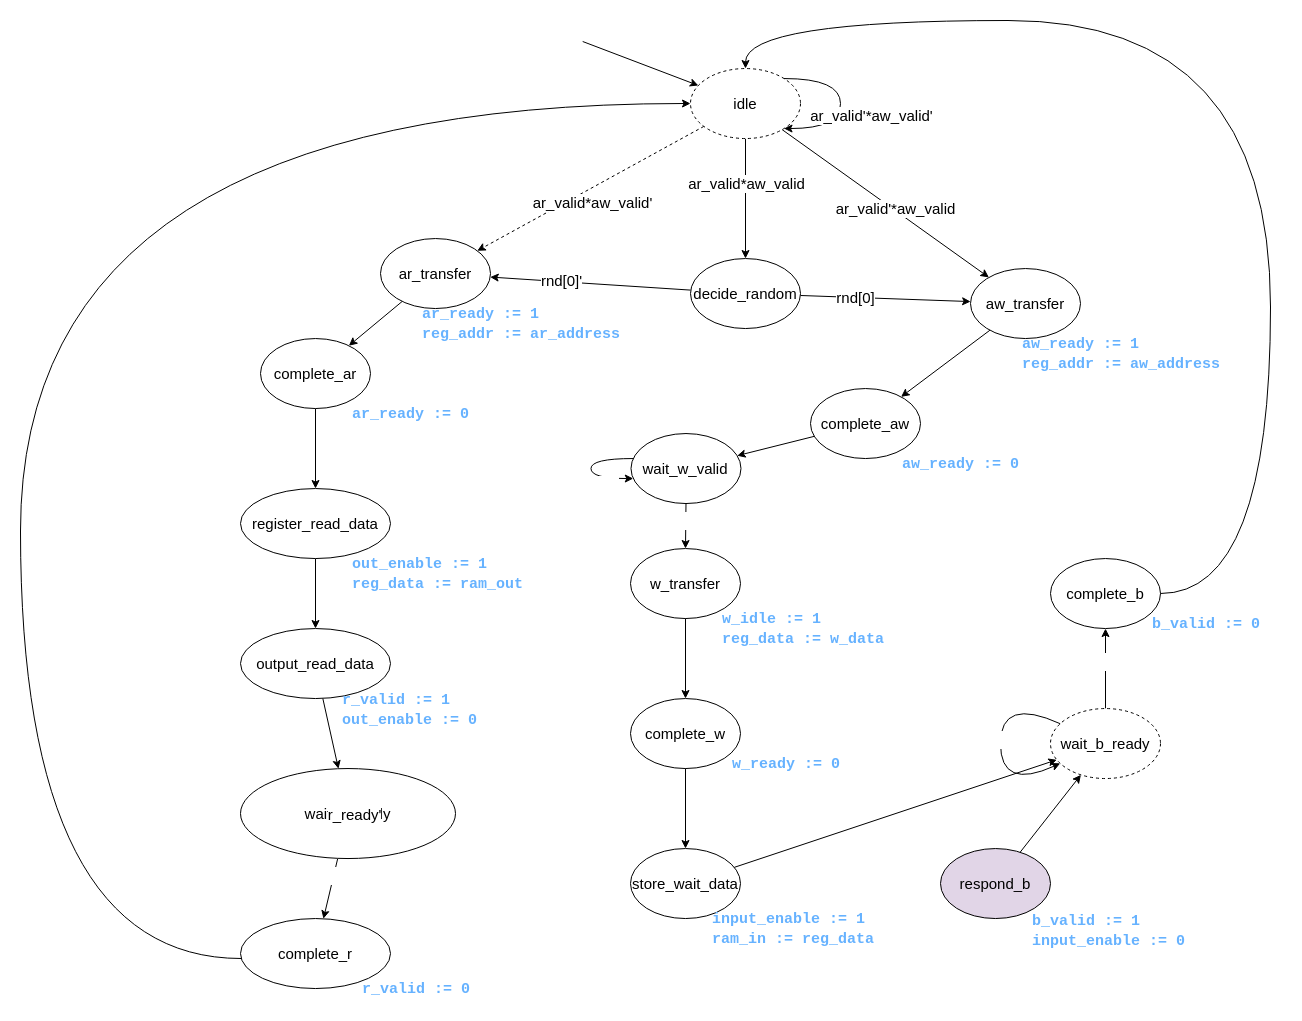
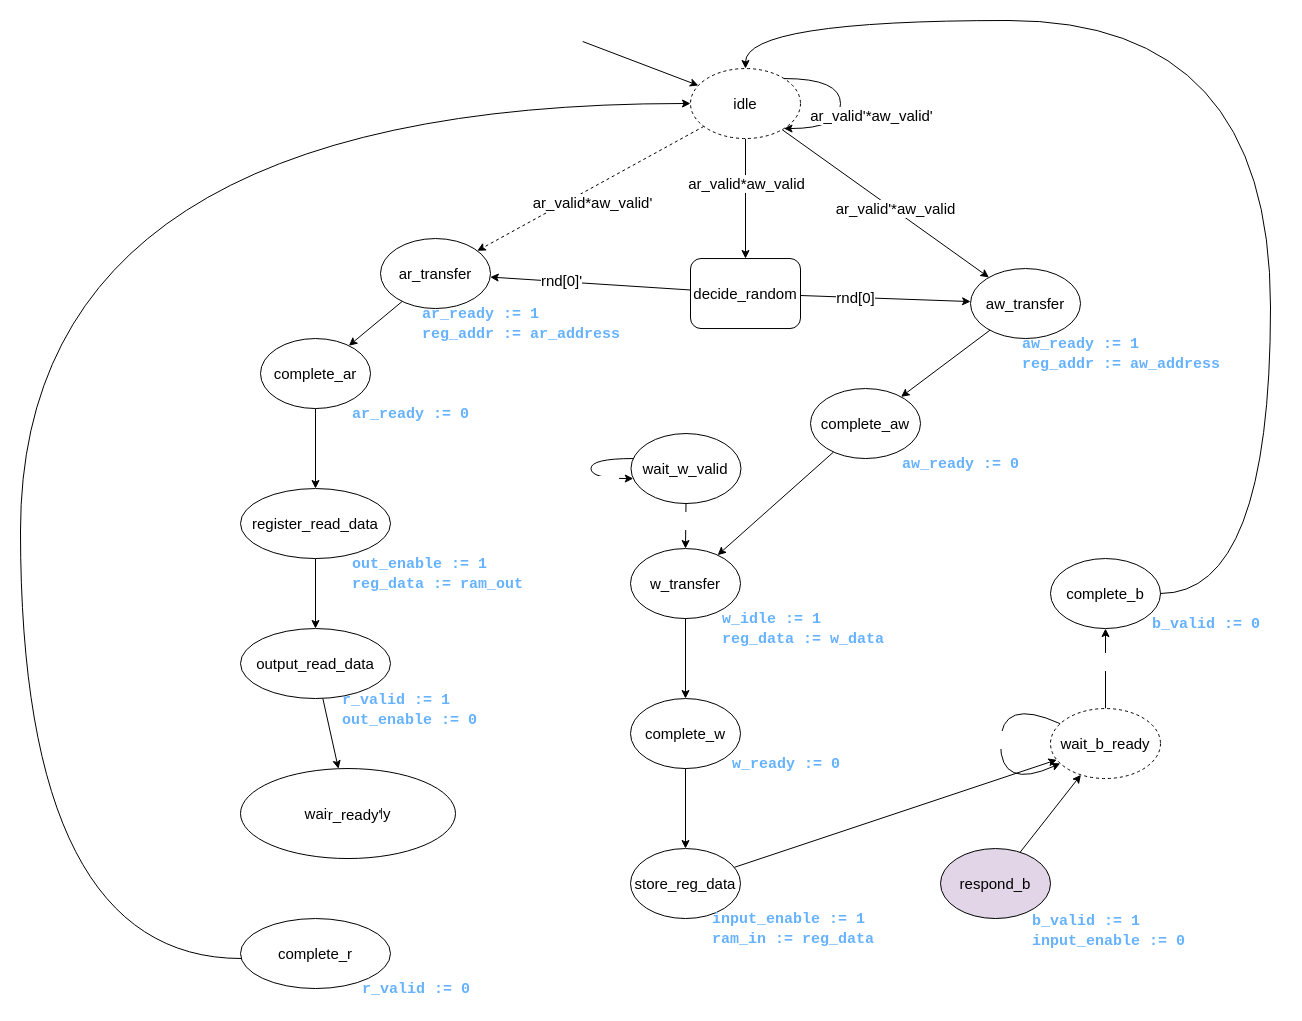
  <mxCell id="0" />
  <mxCell id="1" parent="0" />
  <mxCell id="2" style="html=1;fontSize=15;dashed=1;" edge="1" parent="1" source="9" target="20"><mxGeometry relative="1" as="geometry" /></mxCell>
  <mxCell id="3" value="ar_valid*aw_valid'" style="edgeLabel;html=1;align=center;verticalAlign=middle;resizable=0;points=[];fontSize=15;" vertex="1" connectable="0" parent="2"><mxGeometry x="-0.226" y="-1" relative="1" as="geometry"><mxPoint x="-24" y="28" as="offset" /></mxGeometry></mxCell>
  <mxCell id="4" style="edgeStyle=none;html=1;fontSize=15;" edge="1" parent="1" source="9" target="23"><mxGeometry relative="1" as="geometry" /></mxCell>
  <mxCell id="5" value="ar_valid'*aw_valid" style="edgeLabel;html=1;align=center;verticalAlign=middle;resizable=0;points=[];fontSize=15;" vertex="1" connectable="0" parent="4"><mxGeometry x="0.08" y="2" relative="1" as="geometry"><mxPoint as="offset" /></mxGeometry></mxCell>
  <mxCell id="6" value="" style="edgeStyle=none;html=1;fontSize=15;" edge="1" parent="1" source="9" target="17"><mxGeometry relative="1" as="geometry" /></mxCell>
  <mxCell id="7" value="ar_valid*aw_valid" style="edgeLabel;html=1;align=center;verticalAlign=middle;resizable=0;points=[];fontSize=15;" vertex="1" connectable="0" parent="6"><mxGeometry x="-0.266" relative="1" as="geometry"><mxPoint as="offset" /></mxGeometry></mxCell>
  <mxCell id="8" style="html=1;fontSize=15;" edge="1" parent="1" target="9"><mxGeometry relative="1" as="geometry"><mxPoint x="610" y="38.04" as="targetPoint" /><mxPoint x="582.204" y="41.003" as="sourcePoint" /></mxGeometry></mxCell>
  <mxCell id="9" value="&lt;font style=&quot;font-size: 15px;&quot;&gt;idle&lt;/font&gt;" style="ellipse;whiteSpace=wrap;html=1;dashed=1;" vertex="1" parent="1"><mxGeometry x="690" y="68.04" width="110" height="70" as="geometry" /></mxCell>
  <mxCell id="10" style="edgeStyle=orthogonalEdgeStyle;html=1;fontSize=15;curved=1;" edge="1" parent="1" source="9" target="9"><mxGeometry relative="1" as="geometry"><Array as="points"><mxPoint x="840" y="128.04" /></Array></mxGeometry></mxCell>
  <mxCell id="11" value="ar_valid'*aw_valid'" style="edgeLabel;html=1;align=center;verticalAlign=middle;resizable=0;points=[];fontSize=15;" vertex="1" connectable="0" parent="10"><mxGeometry x="0.135" y="-4" relative="1" as="geometry"><mxPoint x="34" as="offset" /></mxGeometry></mxCell>
  <mxCell id="12" style="edgeStyle=none;html=1;fontFamily=Courier New;fontSize=15;fontColor=#66B2FF;" edge="1" parent="1" source="20" target="28"><mxGeometry relative="1" as="geometry" /></mxCell>
  <mxCell id="13" style="edgeStyle=none;html=1;fontSize=15;" edge="1" parent="1" source="17" target="20"><mxGeometry relative="1" as="geometry"><mxPoint x="615.889" y="414.081" as="targetPoint" /></mxGeometry></mxCell>
  <mxCell id="14" value="rnd[0]'" style="edgeLabel;html=1;align=center;verticalAlign=middle;resizable=0;points=[];fontSize=15;" vertex="1" connectable="0" parent="13"><mxGeometry x="0.292" y="-2" relative="1" as="geometry"><mxPoint as="offset" /></mxGeometry></mxCell>
  <mxCell id="15" style="edgeStyle=none;html=1;fontSize=15;" edge="1" parent="1" source="17" target="23"><mxGeometry relative="1" as="geometry"><mxPoint x="849.677" y="393.84" as="targetPoint" /></mxGeometry></mxCell>
  <mxCell id="16" value="rnd[0]" style="edgeLabel;html=1;align=center;verticalAlign=middle;resizable=0;points=[];fontSize=15;" vertex="1" connectable="0" parent="15"><mxGeometry x="-0.356" relative="1" as="geometry"><mxPoint as="offset" /></mxGeometry></mxCell>
- <mxCell id="17" value="&lt;font style=&quot;font-size: 15px;&quot;&gt;decide_random&lt;/font&gt;" style="ellipse;whiteSpace=wrap;html=1;" vertex="1" parent="1"><mxGeometry x="690" y="258.04" width="110" height="70" as="geometry" /></mxCell>
+ <mxCell id="17" value="&lt;font style=&quot;font-size: 15px;&quot;&gt;decide_random&lt;/font&gt;" style="whiteSpace=wrap;html=1;rounded=1;" vertex="1" parent="1"><mxGeometry x="690" y="258.04" width="110" height="70" as="geometry" /></mxCell>
  <mxCell id="18" value="" style="edgeStyle=none;html=1;fontFamily=Courier New;fontSize=15;fontColor=#66B2FF;" edge="1" parent="1" source="28" target="31"><mxGeometry relative="1" as="geometry" /></mxCell>
  <mxCell id="19" value="" style="group" vertex="1" connectable="0" parent="1"><mxGeometry x="380" y="238.04" width="260" height="120" as="geometry" /></mxCell>
  <mxCell id="20" value="&lt;span style=&quot;font-size: 15px;&quot;&gt;ar_transfer&lt;br&gt;&lt;/span&gt;" style="ellipse;whiteSpace=wrap;html=1;" vertex="1" parent="19"><mxGeometry width="110" height="70" as="geometry" /></mxCell>
  <mxCell id="21" value="&lt;font color=&quot;#66b2ff&quot; face=&quot;Courier New&quot;&gt;&lt;b&gt;ar_ready := 1&lt;br&gt;reg_addr := ar_address&lt;br&gt;&lt;/b&gt;&lt;/font&gt;" style="text;html=1;strokeColor=none;fillColor=none;align=left;verticalAlign=middle;whiteSpace=wrap;rounded=0;fontSize=15;" vertex="1" parent="19"><mxGeometry x="40" y="50" width="220" height="70" as="geometry" /></mxCell>
  <mxCell id="22" value="" style="group" vertex="1" connectable="0" parent="1"><mxGeometry x="970" y="268.04" width="270" height="120" as="geometry" /></mxCell>
  <mxCell id="23" value="&lt;span style=&quot;font-size: 15px;&quot;&gt;aw_transfer&lt;br&gt;&lt;/span&gt;" style="ellipse;whiteSpace=wrap;html=1;" vertex="1" parent="22"><mxGeometry width="110" height="70" as="geometry" /></mxCell>
  <mxCell id="24" value="&lt;font color=&quot;#66b2ff&quot; face=&quot;Courier New&quot;&gt;&lt;b&gt;aw_ready := 1&lt;br&gt;reg_addr := aw_address&lt;br&gt;&lt;/b&gt;&lt;/font&gt;" style="text;html=1;strokeColor=none;fillColor=none;align=left;verticalAlign=middle;whiteSpace=wrap;rounded=0;fontSize=15;" vertex="1" parent="22"><mxGeometry x="50" y="50" width="220" height="70" as="geometry" /></mxCell>
  <mxCell id="25" value="" style="edgeStyle=none;html=1;fontFamily=Courier New;fontSize=15;fontColor=#66B2FF;" edge="1" parent="1" source="31" target="78"><mxGeometry relative="1" as="geometry" /></mxCell>
  <mxCell id="26" value="" style="edgeStyle=none;html=1;fontFamily=Courier New;fontSize=15;fontColor=#66B2FF;" edge="1" parent="1" source="78" target="35"><mxGeometry relative="1" as="geometry" /></mxCell>
  <mxCell id="27" value="" style="group" vertex="1" connectable="0" parent="1"><mxGeometry x="260" y="338.04" width="220" height="90" as="geometry" /></mxCell>
  <mxCell id="28" value="&lt;span style=&quot;font-size: 15px;&quot;&gt;complete_ar&lt;br&gt;&lt;/span&gt;" style="ellipse;whiteSpace=wrap;html=1;" vertex="1" parent="27"><mxGeometry width="110" height="70" as="geometry" /></mxCell>
  <mxCell id="29" value="&lt;font color=&quot;#66b2ff&quot; face=&quot;Courier New&quot;&gt;&lt;b&gt;ar_ready := 0&lt;br&gt;&lt;/b&gt;&lt;/font&gt;" style="text;html=1;strokeColor=none;fillColor=none;align=left;verticalAlign=middle;whiteSpace=wrap;rounded=0;fontSize=15;" vertex="1" parent="27"><mxGeometry x="90" y="60" width="130" height="30" as="geometry" /></mxCell>
  <mxCell id="30" value="" style="group" vertex="1" connectable="0" parent="1"><mxGeometry x="240" y="488.04" width="300" height="120" as="geometry" /></mxCell>
  <mxCell id="31" value="&lt;span style=&quot;font-size: 15px;&quot;&gt;register_read_data&lt;br&gt;&lt;/span&gt;" style="ellipse;whiteSpace=wrap;html=1;" vertex="1" parent="30"><mxGeometry width="150" height="70" as="geometry" /></mxCell>
  <mxCell id="32" value="&lt;font color=&quot;#66b2ff&quot; face=&quot;Courier New&quot;&gt;&lt;b&gt;out_enable := 1&lt;br&gt;reg_data := ram_out&lt;br&gt;&lt;/b&gt;&lt;/font&gt;" style="text;html=1;strokeColor=none;fillColor=none;align=left;verticalAlign=middle;whiteSpace=wrap;rounded=0;fontSize=15;" vertex="1" parent="30"><mxGeometry x="110" y="50" width="190" height="70" as="geometry" /></mxCell>
- <mxCell id="33" value="" style="edgeStyle=none;html=1;fontFamily=Courier New;fontSize=15;fontColor=#66B2FF;" edge="1" parent="1" source="35" target="39"><mxGeometry relative="1" as="geometry" /></mxCell>
- <mxCell id="34" value="r_ready" style="edgeLabel;html=1;align=center;verticalAlign=middle;resizable=0;points=[];fontSize=15;fontFamily=Helvetica;fontColor=#FFFFFF;" vertex="1" connectable="0" parent="33"><mxGeometry x="0.362" y="-1" relative="1" as="geometry"><mxPoint x="1" y="-24" as="offset" /></mxGeometry></mxCell>
  <mxCell id="35" value="&lt;span style=&quot;font-size: 15px;&quot;&gt;wait_r_ready&lt;br&gt;&lt;/span&gt;" style="ellipse;whiteSpace=wrap;html=1;" vertex="1" parent="1"><mxGeometry x="240" y="768.04" width="215" height="90" as="geometry" /></mxCell>
  <mxCell id="36" style="edgeStyle=orthogonalEdgeStyle;html=1;fontSize=15;curved=1;" edge="1" parent="1" source="35" target="35"><mxGeometry relative="1" as="geometry"><mxPoint x="376.712" y="778.04" as="sourcePoint" /><mxPoint x="376.712" y="828.04" as="targetPoint" /><Array as="points"><mxPoint x="433" y="778.04" /><mxPoint x="433" y="828.04" /></Array></mxGeometry></mxCell>
  <mxCell id="37" value="r_ready'" style="edgeLabel;html=1;align=center;verticalAlign=middle;resizable=0;points=[];fontSize=15;" vertex="1" connectable="0" parent="36"><mxGeometry x="0.135" y="-4" relative="1" as="geometry"><mxPoint x="6" as="offset" /></mxGeometry></mxCell>
  <mxCell id="38" value="" style="group" vertex="1" connectable="0" parent="1"><mxGeometry x="240" y="918.04" width="250" height="80" as="geometry" /></mxCell>
  <mxCell id="39" value="&lt;span style=&quot;font-size: 15px;&quot;&gt;complete_r&lt;br&gt;&lt;/span&gt;" style="ellipse;whiteSpace=wrap;html=1;" vertex="1" parent="38"><mxGeometry width="150" height="70" as="geometry" /></mxCell>
  <mxCell id="40" value="&lt;font color=&quot;#66b2ff&quot; face=&quot;Courier New&quot;&gt;&lt;b&gt;r_valid := 0&lt;br&gt;&lt;/b&gt;&lt;/font&gt;" style="text;html=1;strokeColor=none;fillColor=none;align=left;verticalAlign=middle;whiteSpace=wrap;rounded=0;fontSize=15;" vertex="1" parent="38"><mxGeometry x="120" y="60" width="130" height="20" as="geometry" /></mxCell>
  <mxCell id="41" style="edgeStyle=orthogonalEdgeStyle;curved=1;html=1;fontFamily=Helvetica;fontSize=15;fontColor=#FFFFFF;" edge="1" parent="1" source="39" target="9"><mxGeometry relative="1" as="geometry"><Array as="points"><mxPoint x="20" y="958.04" /><mxPoint x="20" y="103.04" /></Array></mxGeometry></mxCell>
  <mxCell id="42" style="html=1;fontFamily=Helvetica;fontSize=15;fontColor=#FFFFFF;" edge="1" parent="1" source="23" target="44"><mxGeometry relative="1" as="geometry"><mxPoint x="910" y="388.04" as="targetPoint" /></mxGeometry></mxCell>
  <mxCell id="43" value="" style="group" vertex="1" connectable="0" parent="1"><mxGeometry x="810" y="388.04" width="220" height="90" as="geometry" /></mxCell>
  <mxCell id="44" value="&lt;font style=&quot;font-size: 15px;&quot;&gt;complete_aw&lt;/font&gt;" style="ellipse;whiteSpace=wrap;html=1;" vertex="1" parent="43"><mxGeometry width="110" height="70" as="geometry" /></mxCell>
  <mxCell id="45" value="&lt;font color=&quot;#66b2ff&quot; face=&quot;Courier New&quot;&gt;&lt;b&gt;aw_ready := 0&lt;br&gt;&lt;/b&gt;&lt;/font&gt;" style="text;html=1;strokeColor=none;fillColor=none;align=left;verticalAlign=middle;whiteSpace=wrap;rounded=0;fontSize=15;" vertex="1" parent="43"><mxGeometry x="90" y="60" width="130" height="30" as="geometry" /></mxCell>
  <mxCell id="46" value="" style="html=1;fontFamily=Helvetica;fontSize=15;fontColor=#FFFFFF;" edge="1" parent="1" source="48" target="53"><mxGeometry relative="1" as="geometry" /></mxCell>
  <mxCell id="47" value="w_valid" style="edgeLabel;html=1;align=center;verticalAlign=middle;resizable=0;points=[];fontSize=15;fontFamily=Helvetica;fontColor=#FFFFFF;" vertex="1" connectable="0" parent="46"><mxGeometry x="-0.283" y="-1" relative="1" as="geometry"><mxPoint as="offset" /></mxGeometry></mxCell>
  <mxCell id="48" value="&lt;font style=&quot;font-size: 15px;&quot;&gt;wait_w_valid&lt;/font&gt;" style="ellipse;whiteSpace=wrap;html=1;" vertex="1" parent="1"><mxGeometry x="630.49" y="433.04" width="110" height="70" as="geometry" /></mxCell>
- <mxCell id="49" value="" style="edgeStyle=none;html=1;fontFamily=Helvetica;fontSize=15;fontColor=#FFFFFF;" edge="1" parent="1" source="44" target="48"><mxGeometry relative="1" as="geometry" /></mxCell>
+ <mxCell id="49" value="" style="edgeStyle=none;html=1;fontFamily=Helvetica;fontSize=15;fontColor=#FFFFFF;" edge="1" parent="1" source="44" target="53"><mxGeometry relative="1" as="geometry" /></mxCell>
  <mxCell id="50" style="edgeStyle=orthogonalEdgeStyle;html=1;fontFamily=Helvetica;fontSize=15;fontColor=#FFFFFF;curved=1;" edge="1" parent="1" source="48" target="48"><mxGeometry relative="1" as="geometry"><Array as="points"><mxPoint x="590.49" y="468.04" /></Array></mxGeometry></mxCell>
  <mxCell id="51" value="w_valid'" style="edgeLabel;html=1;align=center;verticalAlign=middle;resizable=0;points=[];fontSize=15;fontFamily=Helvetica;fontColor=#FFFFFF;" vertex="1" connectable="0" parent="50"><mxGeometry x="-0.444" y="-9" relative="1" as="geometry"><mxPoint x="-12" y="34" as="offset" /></mxGeometry></mxCell>
  <mxCell id="52" value="" style="group" vertex="1" connectable="0" parent="1"><mxGeometry x="630" y="548.04" width="270" height="100" as="geometry" /></mxCell>
  <mxCell id="53" value="&lt;font style=&quot;font-size: 15px;&quot;&gt;w_transfer&lt;/font&gt;" style="ellipse;whiteSpace=wrap;html=1;" vertex="1" parent="52"><mxGeometry width="110" height="70" as="geometry" /></mxCell>
  <mxCell id="54" value="&lt;font color=&quot;#66b2ff&quot; face=&quot;Courier New&quot;&gt;&lt;b&gt;w_idle := 1&lt;br&gt;reg_data := w_data&lt;br&gt;&lt;/b&gt;&lt;/font&gt;" style="text;html=1;strokeColor=none;fillColor=none;align=left;verticalAlign=middle;whiteSpace=wrap;rounded=0;fontSize=15;" vertex="1" parent="52"><mxGeometry x="90" y="60" width="180" height="40" as="geometry" /></mxCell>
  <mxCell id="55" value="" style="edgeStyle=none;html=1;fontFamily=Helvetica;fontSize=15;fontColor=#FFFFFF;" edge="1" parent="1" source="53" target="57"><mxGeometry relative="1" as="geometry" /></mxCell>
  <mxCell id="56" value="" style="group" vertex="1" connectable="0" parent="1"><mxGeometry x="630" y="698.04" width="220" height="80" as="geometry" /></mxCell>
  <mxCell id="57" value="&lt;font style=&quot;font-size: 15px;&quot;&gt;complete_w&lt;/font&gt;" style="ellipse;whiteSpace=wrap;html=1;" vertex="1" parent="56"><mxGeometry width="110" height="70" as="geometry" /></mxCell>
  <mxCell id="58" value="&lt;font color=&quot;#66b2ff&quot; face=&quot;Courier New&quot;&gt;&lt;b&gt;w_ready := 0&lt;br&gt;&lt;/b&gt;&lt;/font&gt;" style="text;html=1;strokeColor=none;fillColor=none;align=left;verticalAlign=middle;whiteSpace=wrap;rounded=0;fontSize=15;" vertex="1" parent="56"><mxGeometry x="100" y="50" width="120" height="30" as="geometry" /></mxCell>
  <mxCell id="59" value="" style="edgeStyle=none;html=1;fontFamily=Helvetica;fontSize=15;fontColor=#FFFFFF;" edge="1" parent="1" source="57" target="61"><mxGeometry relative="1" as="geometry" /></mxCell>
  <mxCell id="60" value="" style="group" vertex="1" connectable="0" parent="1"><mxGeometry x="630" y="848.04" width="260" height="100" as="geometry" /></mxCell>
- <mxCell id="61" value="&lt;font style=&quot;font-size: 15px;&quot;&gt;store_wait_data&lt;/font&gt;" style="ellipse;whiteSpace=wrap;html=1;" vertex="1" parent="60"><mxGeometry width="110" height="70" as="geometry" /></mxCell>
+ <mxCell id="61" value="&lt;font style=&quot;font-size: 15px;&quot;&gt;store_reg_data&lt;/font&gt;" style="ellipse;whiteSpace=wrap;html=1;" vertex="1" parent="60"><mxGeometry width="110" height="70" as="geometry" /></mxCell>
  <mxCell id="62" value="&lt;font color=&quot;#66b2ff&quot; face=&quot;Courier New&quot;&gt;&lt;b&gt;input_enable := 1&lt;br&gt;ram_in := reg_data&lt;br&gt;&lt;/b&gt;&lt;/font&gt;" style="text;html=1;strokeColor=none;fillColor=none;align=left;verticalAlign=middle;whiteSpace=wrap;rounded=0;fontSize=15;" vertex="1" parent="60"><mxGeometry x="80" y="60" width="180" height="40" as="geometry" /></mxCell>
  <mxCell id="63" value="" style="edgeStyle=none;html=1;fontFamily=Helvetica;fontSize=15;fontColor=#FFFFFF;" edge="1" parent="1" source="75" target="67"><mxGeometry relative="1" as="geometry" /></mxCell>
  <mxCell id="64" value="" style="edgeStyle=none;html=1;fontFamily=Helvetica;fontSize=15;fontColor=#FFFFFF;" edge="1" parent="1" source="61" target="67"><mxGeometry relative="1" as="geometry" /></mxCell>
  <mxCell id="65" value="" style="html=1;fontFamily=Helvetica;fontSize=15;fontColor=#FFFFFF;" edge="1" parent="1" source="67" target="71"><mxGeometry relative="1" as="geometry" /></mxCell>
  <mxCell id="66" value="b_ready" style="edgeLabel;html=1;align=center;verticalAlign=middle;resizable=0;points=[];fontSize=15;fontFamily=Helvetica;fontColor=#FFFFFF;" vertex="1" connectable="0" parent="65"><mxGeometry x="0.199" y="1" relative="1" as="geometry"><mxPoint as="offset" /></mxGeometry></mxCell>
  <mxCell id="67" value="&lt;span style=&quot;font-size: 15px;&quot;&gt;wait_b_ready&lt;/span&gt;" style="ellipse;whiteSpace=wrap;html=1;dashed=1;" vertex="1" parent="1"><mxGeometry x="1050" y="708.04" width="110" height="70" as="geometry" /></mxCell>
  <mxCell id="68" style="edgeStyle=orthogonalEdgeStyle;html=1;fontFamily=Helvetica;fontSize=15;fontColor=#FFFFFF;curved=1;" edge="1" parent="1" source="67" target="67"><mxGeometry relative="1" as="geometry"><Array as="points"><mxPoint x="1000" y="790" /></Array></mxGeometry></mxCell>
  <mxCell id="69" value="b_ready'" style="edgeLabel;html=1;align=center;verticalAlign=middle;resizable=0;points=[];fontSize=15;fontFamily=Helvetica;fontColor=#FFFFFF;" vertex="1" connectable="0" parent="68"><mxGeometry x="-0.15" y="1" relative="1" as="geometry"><mxPoint x="-6" y="12" as="offset" /></mxGeometry></mxCell>
  <mxCell id="70" value="" style="group" vertex="1" connectable="0" parent="1"><mxGeometry x="1050" y="558.04" width="230" height="80" as="geometry" /></mxCell>
  <mxCell id="71" value="&lt;span style=&quot;font-size: 15px;&quot;&gt;complete_b&lt;/span&gt;" style="ellipse;whiteSpace=wrap;html=1;" vertex="1" parent="70"><mxGeometry width="110" height="70" as="geometry" /></mxCell>
  <mxCell id="72" value="&lt;font color=&quot;#66b2ff&quot; face=&quot;Courier New&quot;&gt;&lt;b&gt;b_valid := 0&lt;br&gt;&lt;/b&gt;&lt;/font&gt;" style="text;html=1;strokeColor=none;fillColor=none;align=left;verticalAlign=middle;whiteSpace=wrap;rounded=0;fontSize=15;" vertex="1" parent="70"><mxGeometry x="100" y="50" width="130" height="30" as="geometry" /></mxCell>
  <mxCell id="73" style="edgeStyle=orthogonalEdgeStyle;curved=1;html=1;fontFamily=Helvetica;fontSize=15;fontColor=#FFFFFF;" edge="1" parent="1" source="71" target="9"><mxGeometry relative="1" as="geometry"><Array as="points"><mxPoint x="1270" y="593" /><mxPoint x="1270" y="20" /><mxPoint x="745" y="20" /></Array></mxGeometry></mxCell>
  <mxCell id="74" value="" style="group" vertex="1" connectable="0" parent="1"><mxGeometry x="940" y="848.04" width="250" height="101.96" as="geometry" /></mxCell>
  <mxCell id="75" value="&lt;span style=&quot;font-size: 15px;&quot;&gt;respond_b&lt;/span&gt;" style="ellipse;whiteSpace=wrap;html=1;fillColor=#e1d5e7;" vertex="1" parent="74"><mxGeometry width="110" height="70" as="geometry" /></mxCell>
  <mxCell id="76" value="&lt;font color=&quot;#66b2ff&quot; face=&quot;Courier New&quot;&gt;&lt;b&gt;b_valid := 1&lt;br&gt;input_enable := 0&lt;br&gt;&lt;/b&gt;&lt;/font&gt;" style="text;html=1;strokeColor=none;fillColor=none;align=left;verticalAlign=middle;whiteSpace=wrap;rounded=0;fontSize=15;" vertex="1" parent="74"><mxGeometry x="90" y="61.96" width="160" height="40" as="geometry" /></mxCell>
  <mxCell id="77" value="" style="group" vertex="1" connectable="0" parent="1"><mxGeometry x="240" y="628.04" width="260" height="101.96" as="geometry" /></mxCell>
  <mxCell id="78" value="&lt;span style=&quot;font-size: 15px;&quot;&gt;output_read_data&lt;br&gt;&lt;/span&gt;" style="ellipse;whiteSpace=wrap;html=1;" vertex="1" parent="77"><mxGeometry width="150" height="70" as="geometry" /></mxCell>
  <mxCell id="79" value="&lt;font color=&quot;#66b2ff&quot; face=&quot;Courier New&quot;&gt;&lt;b&gt;r_valid := 1&lt;br&gt;out_enable := 0&lt;br&gt;&lt;/b&gt;&lt;/font&gt;" style="text;html=1;strokeColor=none;fillColor=none;align=left;verticalAlign=middle;whiteSpace=wrap;rounded=0;fontSize=15;" vertex="1" parent="77"><mxGeometry x="100" y="60" width="160" height="41.96" as="geometry" /></mxCell>
